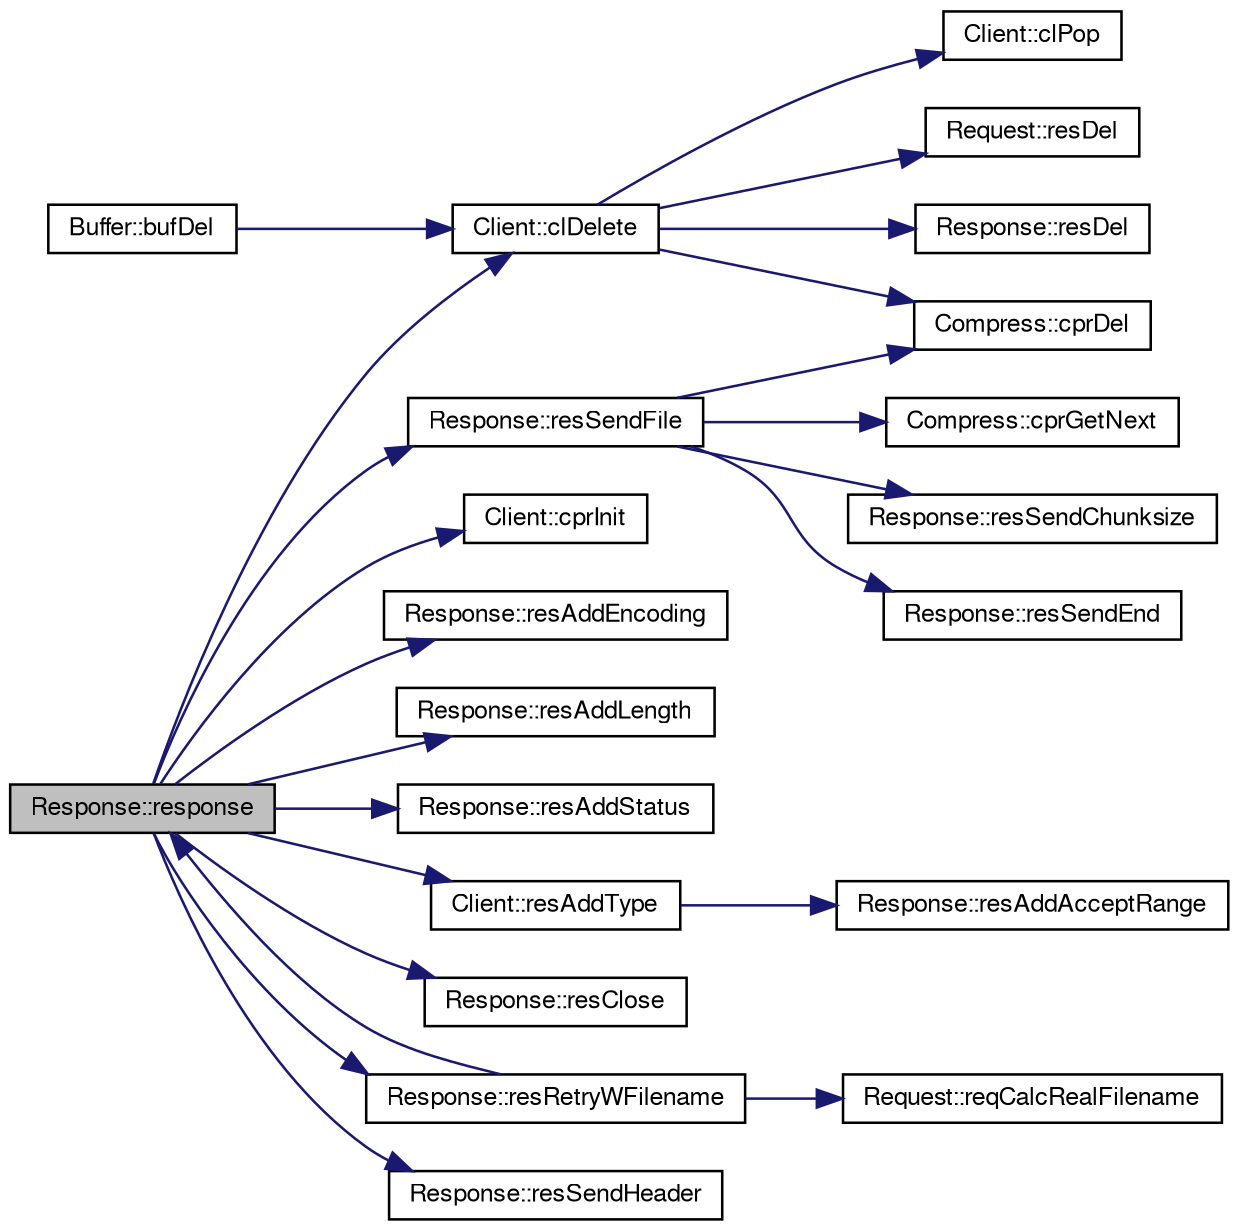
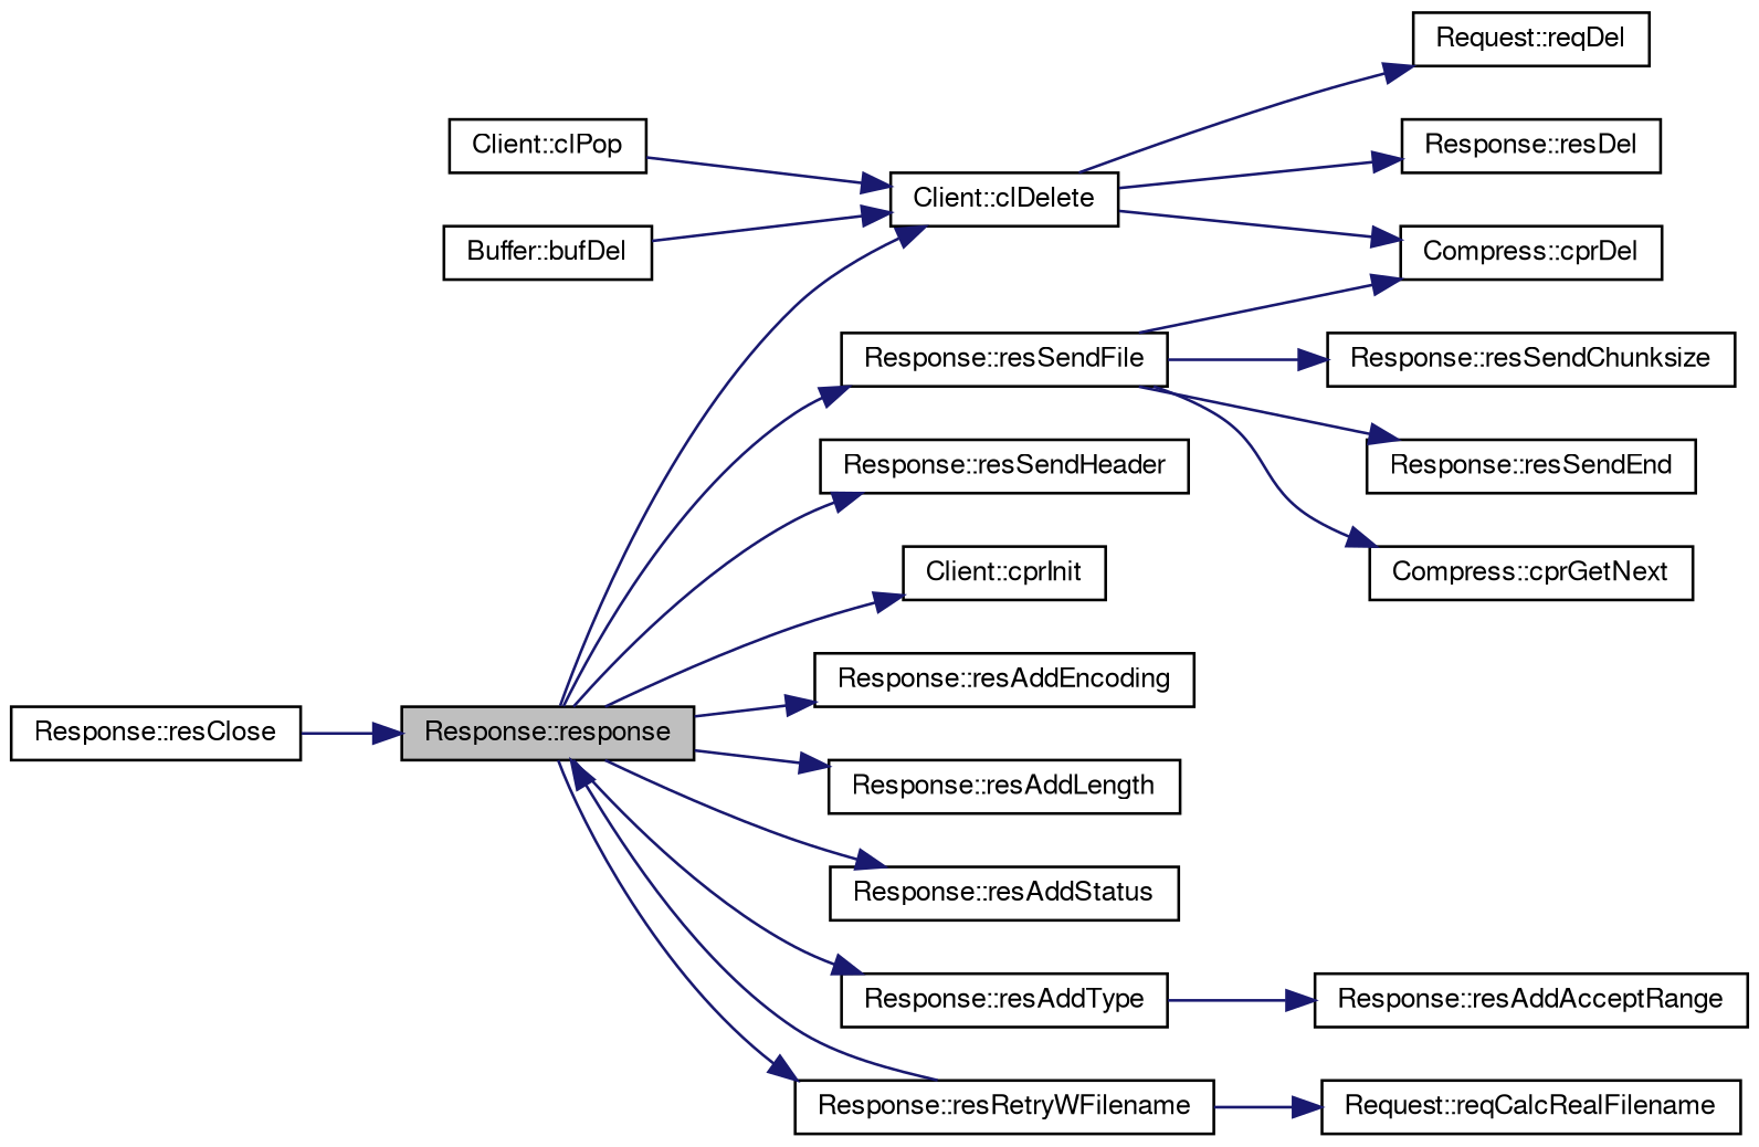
  digraph {
    rankdir=LR
    node [color=black fontname=FreeSans fontsize=10 shape=record]
    edge [color=midnightblue fontname=FreeSans fontsize=10 labelfontname=FreeSans labelfontsize=10 style=solid]
    n1 [fillcolor=grey75 fontcolor=black height=0.2 label="Response::response" style=filled width=0.4]
    n2 [height=0.2 label="Client::clDelete" width=0.4]
    n3 [height=0.2 label="Client::cprInit" width=0.4]
    n4 [height=0.2 label="Response::resAddEncoding" width=0.4]
    n5 [height=0.2 label="Response::resAddLength" width=0.4]
    n6 [height=0.2 label="Response::resAddStatus" width=0.4]
-   n7 [height=0.2 label="Client::resAddType" width=0.4]
+   n7 [height=0.2 label="Response::resAddType" width=0.4]
    n8 [height=0.2 label="Response::resClose" width=0.4]
    n9 [height=0.2 label="Response::resRetryWFilename" width=0.4]
    n10 [height=0.2 label="Response::resSendFile" width=0.4]
    n11 [height=0.2 label="Response::resSendHeader" width=0.4]
    n12 [height=0.2 label="Client::clPop" width=0.4]
    n13 [height=0.2 label="Compress::cprDel" width=0.4]
-   n14 [height=0.2 label="Request::resDel" width=0.4]
+   n14 [height=0.2 label="Request::reqDel" width=0.4]
    n15 [height=0.2 label="Response::resDel" width=0.4]
    n16 [height=0.2 label="Response::resAddAcceptRange" width=0.4]
    n17 [height=0.2 label="Request::reqCalcRealFilename" width=0.4]
    n18 [height=0.2 label="Compress::cprGetNext" width=0.4]
    n19 [height=0.2 label="Response::resSendChunksize" width=0.4]
    n20 [height=0.2 label="Response::resSendEnd" width=0.4]
    n21 [height=0.2 label="Buffer::bufDel" width=0.4]
    n1 -> n2
    n1 -> n3
    n1 -> n4
    n1 -> n5
    n1 -> n6
    n1 -> n7
-   n1 -> n8
+   n8 -> n1
    n1 -> n9
    n1 -> n10
    n1 -> n11
-   n2 -> n12
+   n12 -> n2
    n2 -> n13
    n2 -> n14
    n2 -> n15
    n7 -> n16
    n9 -> n1
    n9 -> n17
    n10 -> n13
    n10 -> n18
    n10 -> n19
    n10 -> n20
    n21 -> n2
  }
